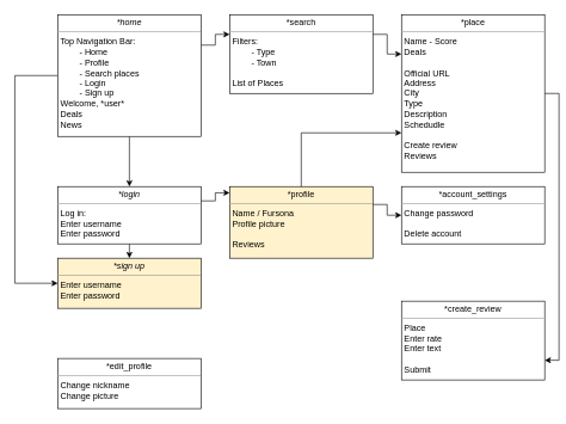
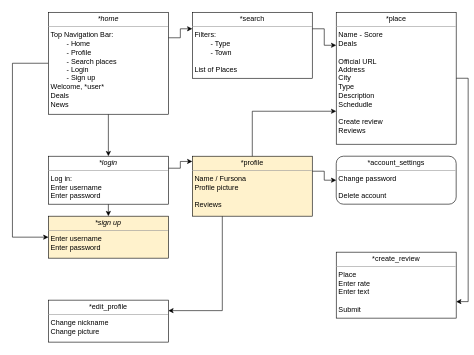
  <mxCell id="0" />
  <mxCell id="1" parent="0" />
  <mxCell id="2" style="edgeStyle=orthogonalEdgeStyle;rounded=0;orthogonalLoop=1;jettySize=auto;html=1;exitX=1;exitY=0.25;exitDx=0;exitDy=0;entryX=0;entryY=0.25;entryDx=0;entryDy=0;" parent="1" source="3" target="16" edge="1"><mxGeometry relative="1" as="geometry" /></mxCell>
  <mxCell id="3" value="&lt;p style=&quot;margin: 0px ; margin-top: 4px ; text-align: center&quot;&gt;*search&lt;/p&gt;&lt;hr size=&quot;1&quot;&gt;&lt;p style=&quot;margin: 0px ; margin-left: 4px&quot;&gt;Filters:&lt;/p&gt;&lt;p style=&quot;margin: 0px ; margin-left: 4px&quot;&gt;&lt;span style=&quot;white-space: pre&quot;&gt;&#09;&lt;/span&gt;- Type&lt;/p&gt;&lt;p style=&quot;margin: 0px ; margin-left: 4px&quot;&gt;&lt;span style=&quot;white-space: pre&quot;&gt;&#09;&lt;/span&gt;- Town&lt;/p&gt;&lt;p style=&quot;margin: 0px ; margin-left: 4px&quot;&gt;&lt;br&gt;&lt;/p&gt;&lt;p style=&quot;margin: 0px ; margin-left: 4px&quot;&gt;List of Places&lt;/p&gt;" style="verticalAlign=top;align=left;overflow=fill;fontSize=12;fontFamily=Helvetica;html=1;rounded=0;shadow=0;comic=0;labelBackgroundColor=none;strokeWidth=1" parent="1" vertex="1"><mxGeometry x="320" y="20" width="200" height="110" as="geometry" /></mxCell>
  <mxCell id="4" style="edgeStyle=orthogonalEdgeStyle;rounded=0;orthogonalLoop=1;jettySize=auto;html=1;exitX=0.5;exitY=1;exitDx=0;exitDy=0;entryX=0.5;entryY=0;entryDx=0;entryDy=0;" parent="1" source="6" target="19" edge="1"><mxGeometry relative="1" as="geometry" /></mxCell>
  <mxCell id="5" style="edgeStyle=orthogonalEdgeStyle;rounded=0;orthogonalLoop=1;jettySize=auto;html=1;exitX=1;exitY=0.25;exitDx=0;exitDy=0;entryX=0;entryY=0.087;entryDx=0;entryDy=0;entryPerimeter=0;" parent="1" source="6" target="13" edge="1"><mxGeometry relative="1" as="geometry" /></mxCell>
  <mxCell id="6" value="&lt;p style=&quot;margin: 0px ; margin-top: 4px ; text-align: center&quot;&gt;&lt;i&gt;*l&lt;/i&gt;&lt;i&gt;ogin&lt;/i&gt;&lt;/p&gt;&lt;hr size=&quot;1&quot;&gt;&lt;p style=&quot;margin: 0px ; margin-left: 4px&quot;&gt;Log in:&lt;/p&gt;&lt;p style=&quot;margin: 0px ; margin-left: 4px&quot;&gt;Enter username&lt;/p&gt;&lt;p style=&quot;margin: 0px ; margin-left: 4px&quot;&gt;Enter password&lt;/p&gt;&lt;p style=&quot;margin: 0px ; margin-left: 4px&quot;&gt;&lt;br&gt;&lt;/p&gt;" style="verticalAlign=top;align=left;overflow=fill;fontSize=12;fontFamily=Helvetica;html=1;rounded=0;shadow=0;comic=0;labelBackgroundColor=none;strokeWidth=1" parent="1" vertex="1"><mxGeometry x="80" y="260" width="200" height="80" as="geometry" /></mxCell>
  <mxCell id="7" style="edgeStyle=orthogonalEdgeStyle;rounded=0;orthogonalLoop=1;jettySize=auto;html=1;exitX=0.5;exitY=1;exitDx=0;exitDy=0;entryX=0.5;entryY=0;entryDx=0;entryDy=0;" parent="1" source="10" target="6" edge="1"><mxGeometry relative="1" as="geometry" /></mxCell>
  <mxCell id="8" style="edgeStyle=orthogonalEdgeStyle;rounded=0;orthogonalLoop=1;jettySize=auto;html=1;exitX=1;exitY=0.25;exitDx=0;exitDy=0;entryX=0;entryY=0.25;entryDx=0;entryDy=0;" parent="1" source="10" target="3" edge="1"><mxGeometry relative="1" as="geometry" /></mxCell>
  <mxCell id="9" style="edgeStyle=elbowEdgeStyle;rounded=0;orthogonalLoop=1;jettySize=auto;html=1;exitX=0;exitY=0.5;exitDx=0;exitDy=0;entryX=0;entryY=0.5;entryDx=0;entryDy=0;" parent="1" source="10" target="19" edge="1"><mxGeometry relative="1" as="geometry"><mxPoint x="10" y="390" as="targetPoint" /><Array as="points"><mxPoint x="20" y="250" /></Array></mxGeometry></mxCell>
  <mxCell id="10" value="&lt;p style=&quot;margin: 0px ; margin-top: 4px ; text-align: center&quot;&gt;&lt;i&gt;*home&lt;/i&gt;&lt;/p&gt;&lt;hr size=&quot;1&quot;&gt;&lt;p style=&quot;margin: 0px ; margin-left: 4px&quot;&gt;Top Navigation Bar:&lt;/p&gt;&lt;p style=&quot;margin: 0px ; margin-left: 4px&quot;&gt;&lt;span style=&quot;white-space: pre&quot;&gt;&#09;&lt;/span&gt;- Home&lt;br&gt;&lt;/p&gt;&lt;p style=&quot;margin: 0px ; margin-left: 4px&quot;&gt;&lt;span style=&quot;white-space: pre&quot;&gt;&#09;&lt;/span&gt;- Profile&lt;br&gt;&lt;/p&gt;&lt;p style=&quot;margin: 0px ; margin-left: 4px&quot;&gt;&lt;span style=&quot;white-space: pre&quot;&gt;&#09;&lt;/span&gt;- Search places&lt;br&gt;&lt;/p&gt;&lt;p style=&quot;margin: 0px ; margin-left: 4px&quot;&gt;&lt;span style=&quot;white-space: pre&quot;&gt;&#09;&lt;/span&gt;- Login&lt;/p&gt;&lt;p style=&quot;margin: 0px ; margin-left: 4px&quot;&gt;&lt;span style=&quot;white-space: pre&quot;&gt;&#09;&lt;/span&gt;- Sign up&lt;/p&gt;&lt;p style=&quot;margin: 0px ; margin-left: 4px&quot;&gt;Welcome, *user*&lt;/p&gt;&lt;p style=&quot;margin: 0px ; margin-left: 4px&quot;&gt;Deals&lt;/p&gt;&lt;p style=&quot;margin: 0px ; margin-left: 4px&quot;&gt;News&lt;/p&gt;&lt;p style=&quot;margin: 0px ; margin-left: 4px&quot;&gt;&lt;br&gt;&lt;/p&gt;&lt;p style=&quot;margin: 0px ; margin-left: 4px&quot;&gt;&lt;br&gt;&lt;/p&gt;" style="verticalAlign=top;align=left;overflow=fill;fontSize=12;fontFamily=Helvetica;html=1;rounded=0;shadow=0;comic=0;labelBackgroundColor=none;strokeWidth=1" parent="1" vertex="1"><mxGeometry x="80" y="20" width="200" height="170" as="geometry" /></mxCell>
  <mxCell id="11" style="edgeStyle=orthogonalEdgeStyle;rounded=0;orthogonalLoop=1;jettySize=auto;html=1;exitX=1;exitY=0.25;exitDx=0;exitDy=0;" parent="1" source="13" target="14" edge="1"><mxGeometry relative="1" as="geometry" /></mxCell>
+ <mxCell id="12" style="edgeStyle=orthogonalEdgeStyle;rounded=0;orthogonalLoop=1;jettySize=auto;html=1;exitX=0.25;exitY=1;exitDx=0;exitDy=0;entryX=1;entryY=0.25;entryDx=0;entryDy=0;" parent="1" source="13" target="17" edge="1"><mxGeometry relative="1" as="geometry" /></mxCell>
  <mxCell id="13" value="&lt;p style=&quot;margin: 0px ; margin-top: 4px ; text-align: center&quot;&gt;*profile&lt;/p&gt;&lt;hr size=&quot;1&quot;&gt;&lt;p style=&quot;margin: 0px ; margin-left: 4px&quot;&gt;&lt;span&gt;Name / Fursona&lt;/span&gt;&lt;br&gt;&lt;/p&gt;&lt;p style=&quot;margin: 0px ; margin-left: 4px&quot;&gt;Profile picture&lt;/p&gt;&lt;p style=&quot;margin: 0px ; margin-left: 4px&quot;&gt;&lt;br&gt;&lt;/p&gt;&lt;p style=&quot;margin: 0px ; margin-left: 4px&quot;&gt;Reviews&lt;/p&gt;&lt;p style=&quot;margin: 0px ; margin-left: 4px&quot;&gt;&lt;br&gt;&lt;/p&gt;" style="verticalAlign=top;align=left;overflow=fill;fontSize=12;fontFamily=Helvetica;html=1;rounded=0;shadow=0;comic=0;labelBackgroundColor=none;strokeWidth=1;fillColor=#fff2cc;" parent="1" vertex="1"><mxGeometry x="320" y="260" width="200" height="100" as="geometry" /></mxCell>
- <mxCell id="14" value="&lt;p style=&quot;margin: 0px ; margin-top: 4px ; text-align: center&quot;&gt;*account_settings&lt;/p&gt;&lt;hr size=&quot;1&quot;&gt;&lt;p style=&quot;margin: 0px ; margin-left: 4px&quot;&gt;&lt;span&gt;Change password&lt;/span&gt;&lt;br&gt;&lt;/p&gt;&lt;p style=&quot;margin: 0px ; margin-left: 4px&quot;&gt;&lt;br&gt;&lt;/p&gt;&lt;p style=&quot;margin: 0px ; margin-left: 4px&quot;&gt;Delete account&lt;/p&gt;" style="verticalAlign=top;align=left;overflow=fill;fontSize=12;fontFamily=Helvetica;html=1;rounded=0;shadow=0;comic=0;labelBackgroundColor=none;strokeWidth=1" parent="1" vertex="1"><mxGeometry x="560" y="260" width="200" height="80" as="geometry" /></mxCell>
+ <mxCell id="14" value="&lt;p style=&quot;margin: 0px ; margin-top: 4px ; text-align: center&quot;&gt;*account_settings&lt;/p&gt;&lt;hr size=&quot;1&quot;&gt;&lt;p style=&quot;margin: 0px ; margin-left: 4px&quot;&gt;&lt;span&gt;Change password&lt;/span&gt;&lt;br&gt;&lt;/p&gt;&lt;p style=&quot;margin: 0px ; margin-left: 4px&quot;&gt;&lt;br&gt;&lt;/p&gt;&lt;p style=&quot;margin: 0px ; margin-left: 4px&quot;&gt;Delete account&lt;/p&gt;" style="verticalAlign=top;align=left;overflow=fill;fontSize=12;fontFamily=Helvetica;html=1;shadow=0;comic=0;labelBackgroundColor=none;strokeWidth=1;rounded=1;" parent="1" vertex="1"><mxGeometry x="560" y="260" width="200" height="80" as="geometry" /></mxCell>
  <mxCell id="15" style="edgeStyle=orthogonalEdgeStyle;rounded=0;orthogonalLoop=1;jettySize=auto;html=1;exitX=1;exitY=0.5;exitDx=0;exitDy=0;entryX=1;entryY=0.75;entryDx=0;entryDy=0;" parent="1" source="16" target="18" edge="1"><mxGeometry relative="1" as="geometry" /></mxCell>
  <mxCell id="16" value="&lt;p style=&quot;margin: 0px ; margin-top: 4px ; text-align: center&quot;&gt;*place&lt;/p&gt;&lt;hr size=&quot;1&quot;&gt;&lt;p style=&quot;margin: 0px ; margin-left: 4px&quot;&gt;Name -&amp;nbsp;&lt;span&gt;Score&lt;/span&gt;&lt;/p&gt;&lt;p style=&quot;margin: 0px ; margin-left: 4px&quot;&gt;Deals&lt;br&gt;&lt;/p&gt;&lt;p style=&quot;margin: 0px ; margin-left: 4px&quot;&gt;&lt;br&gt;&lt;/p&gt;&lt;p style=&quot;margin: 0px ; margin-left: 4px&quot;&gt;Official URL&lt;br&gt;&lt;/p&gt;&lt;p style=&quot;margin: 0px ; margin-left: 4px&quot;&gt;Address&lt;/p&gt;&lt;p style=&quot;margin: 0px ; margin-left: 4px&quot;&gt;City&lt;/p&gt;&lt;p style=&quot;margin: 0px ; margin-left: 4px&quot;&gt;Type&lt;/p&gt;&lt;p style=&quot;margin: 0px ; margin-left: 4px&quot;&gt;Description&lt;br&gt;&lt;/p&gt;&lt;p style=&quot;margin: 0px ; margin-left: 4px&quot;&gt;Schedudle&lt;/p&gt;&lt;p style=&quot;margin: 0px ; margin-left: 4px&quot;&gt;&lt;br&gt;&lt;/p&gt;&lt;p style=&quot;margin: 0px ; margin-left: 4px&quot;&gt;Create review&lt;/p&gt;&lt;p style=&quot;margin: 0px ; margin-left: 4px&quot;&gt;Reviews&lt;/p&gt;&lt;p style=&quot;margin: 0px ; margin-left: 4px&quot;&gt;&lt;br&gt;&lt;/p&gt;" style="verticalAlign=top;align=left;overflow=fill;fontSize=12;fontFamily=Helvetica;html=1;rounded=0;shadow=0;comic=0;labelBackgroundColor=none;strokeWidth=1" parent="1" vertex="1"><mxGeometry x="560" y="20" width="200" height="220" as="geometry" /></mxCell>
  <mxCell id="17" value="&lt;p style=&quot;margin: 0px ; margin-top: 4px ; text-align: center&quot;&gt;*edit_profile&lt;/p&gt;&lt;hr size=&quot;1&quot;&gt;&lt;p style=&quot;margin: 0px ; margin-left: 4px&quot;&gt;Change nickname&lt;/p&gt;&lt;p style=&quot;margin: 0px ; margin-left: 4px&quot;&gt;Change picture&lt;br&gt;&lt;/p&gt;" style="verticalAlign=top;align=left;overflow=fill;fontSize=12;fontFamily=Helvetica;html=1;rounded=0;shadow=0;comic=0;labelBackgroundColor=none;strokeWidth=1" parent="1" vertex="1"><mxGeometry x="80" y="500" width="200" height="70" as="geometry" /></mxCell>
  <mxCell id="18" value="&lt;p style=&quot;margin: 0px ; margin-top: 4px ; text-align: center&quot;&gt;*create_review&lt;/p&gt;&lt;hr size=&quot;1&quot;&gt;&lt;p style=&quot;margin: 0px ; margin-left: 4px&quot;&gt;Place&lt;/p&gt;&lt;p style=&quot;margin: 0px ; margin-left: 4px&quot;&gt;Enter rate&lt;br&gt;&lt;/p&gt;&lt;p style=&quot;margin: 0px ; margin-left: 4px&quot;&gt;Enter text&lt;/p&gt;&lt;p style=&quot;margin: 0px ; margin-left: 4px&quot;&gt;&lt;br&gt;&lt;/p&gt;&lt;p style=&quot;margin: 0px ; margin-left: 4px&quot;&gt;Submit&lt;/p&gt;" style="verticalAlign=top;align=left;overflow=fill;fontSize=12;fontFamily=Helvetica;html=1;rounded=0;shadow=0;comic=0;labelBackgroundColor=none;strokeWidth=1" parent="1" vertex="1"><mxGeometry x="560" y="420" width="200" height="110" as="geometry" /></mxCell>
  <mxCell id="19" value="&lt;p style=&quot;margin: 0px ; margin-top: 4px ; text-align: center&quot;&gt;&lt;i&gt;*sign up&lt;/i&gt;&lt;/p&gt;&lt;hr size=&quot;1&quot;&gt;&lt;p style=&quot;margin: 0px ; margin-left: 4px&quot;&gt;&lt;span&gt;Enter username&lt;/span&gt;&lt;/p&gt;&lt;p style=&quot;margin: 0px 0px 0px 4px&quot;&gt;Enter password&lt;/p&gt;" style="verticalAlign=top;align=left;overflow=fill;fontSize=12;fontFamily=Helvetica;html=1;rounded=0;shadow=0;comic=0;labelBackgroundColor=none;strokeWidth=1;fillColor=#fff2cc;" parent="1" vertex="1"><mxGeometry x="80" y="360" width="200" height="70" as="geometry" /></mxCell>
  <mxCell id="20" value="" style="endArrow=classic;html=1;rounded=0;exitX=0.5;exitY=0;exitDx=0;exitDy=0;entryX=0;entryY=0.75;entryDx=0;entryDy=0;edgeStyle=elbowEdgeStyle;" parent="1" source="13" target="16" edge="1"><mxGeometry width="50" height="50" relative="1" as="geometry"><mxPoint x="590" y="270" as="sourcePoint" /><mxPoint x="640" y="220" as="targetPoint" /><Array as="points"><mxPoint x="420" y="240" /><mxPoint x="450" y="200" /></Array></mxGeometry></mxCell>
